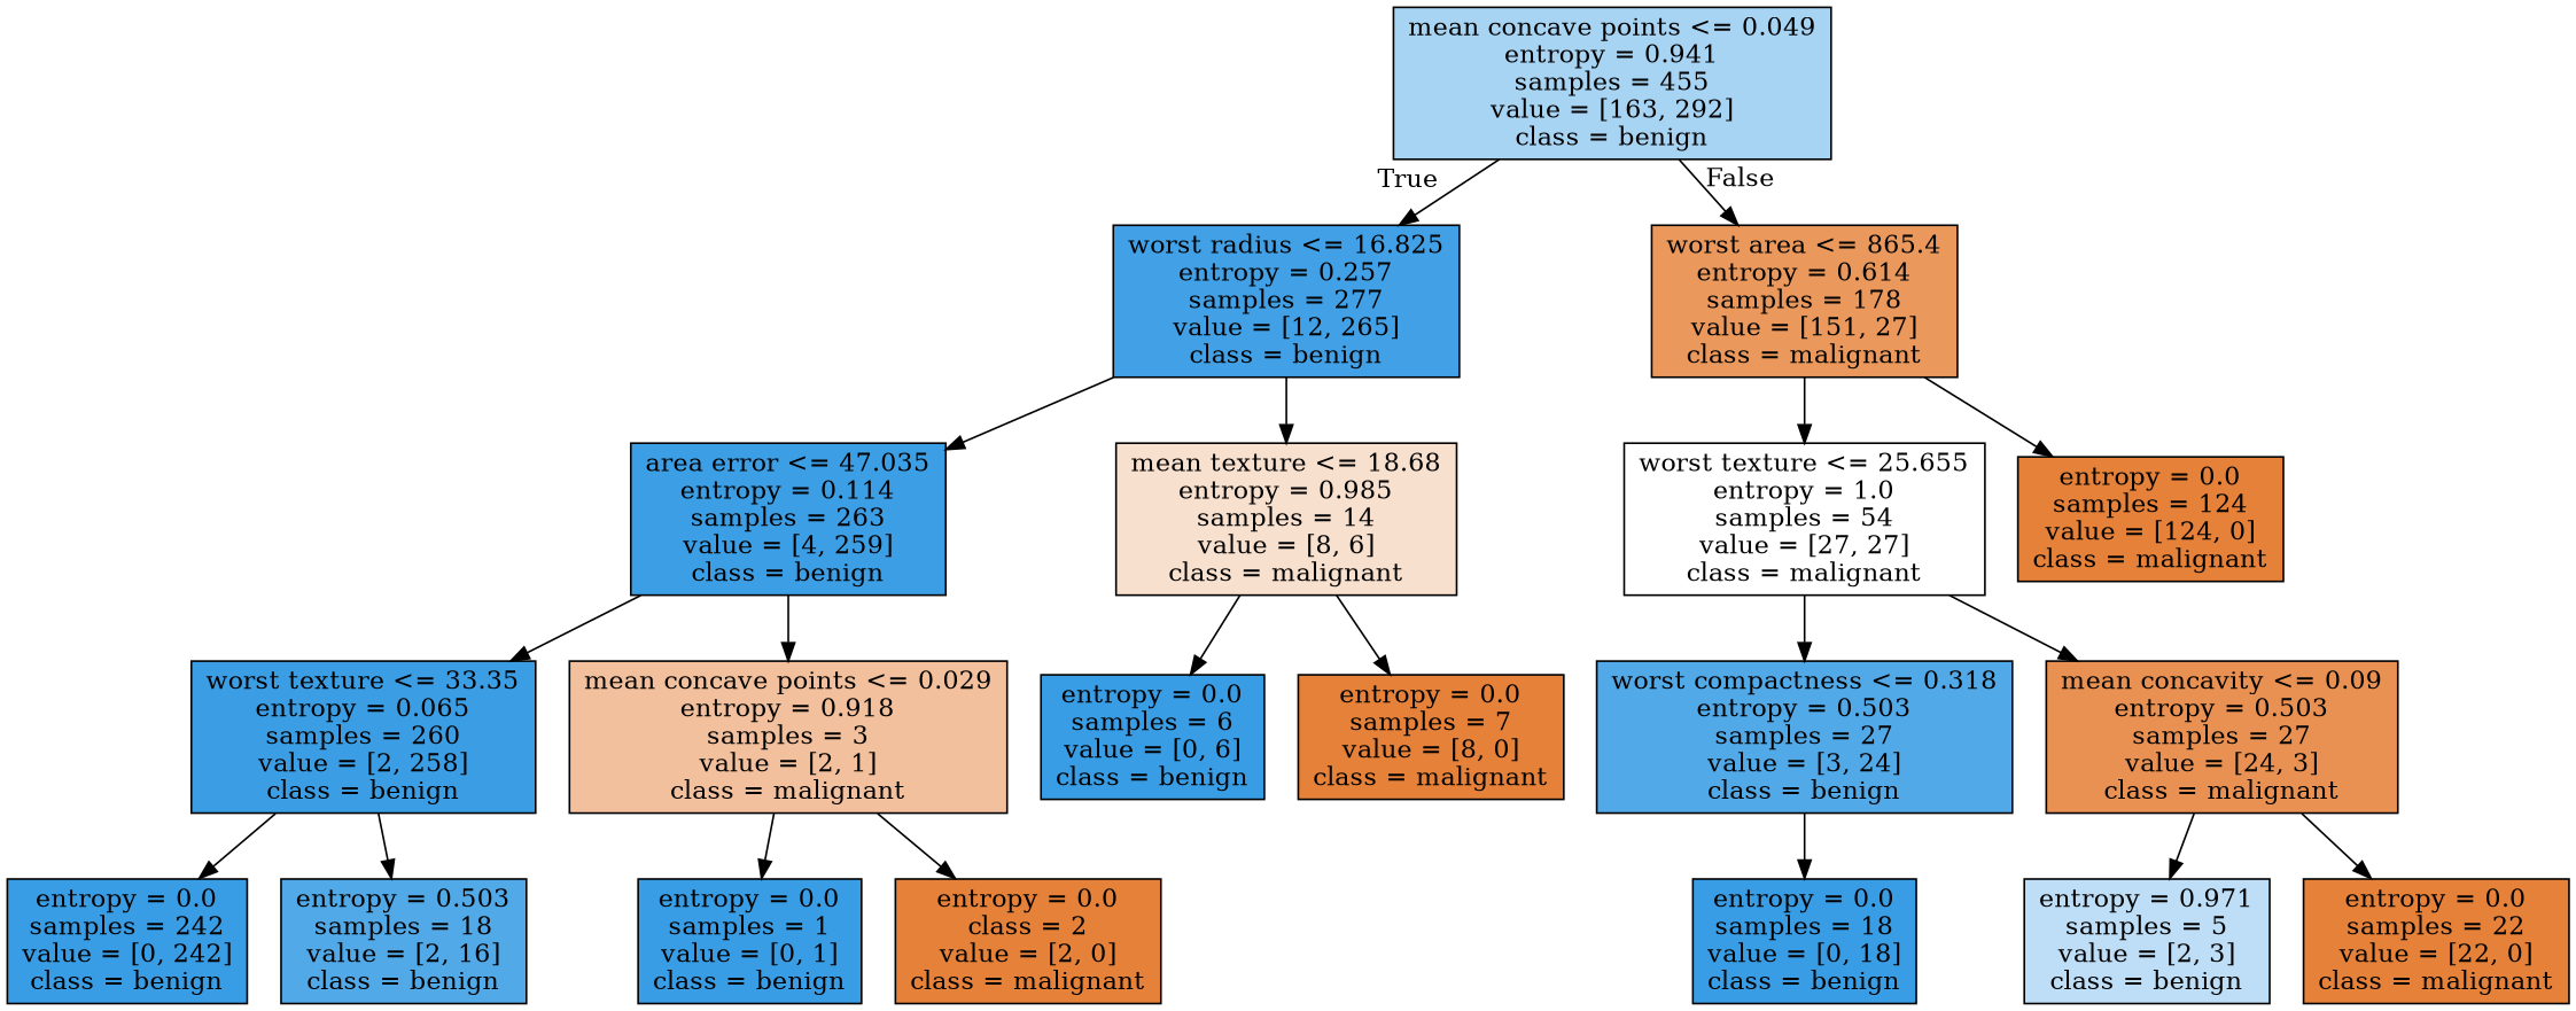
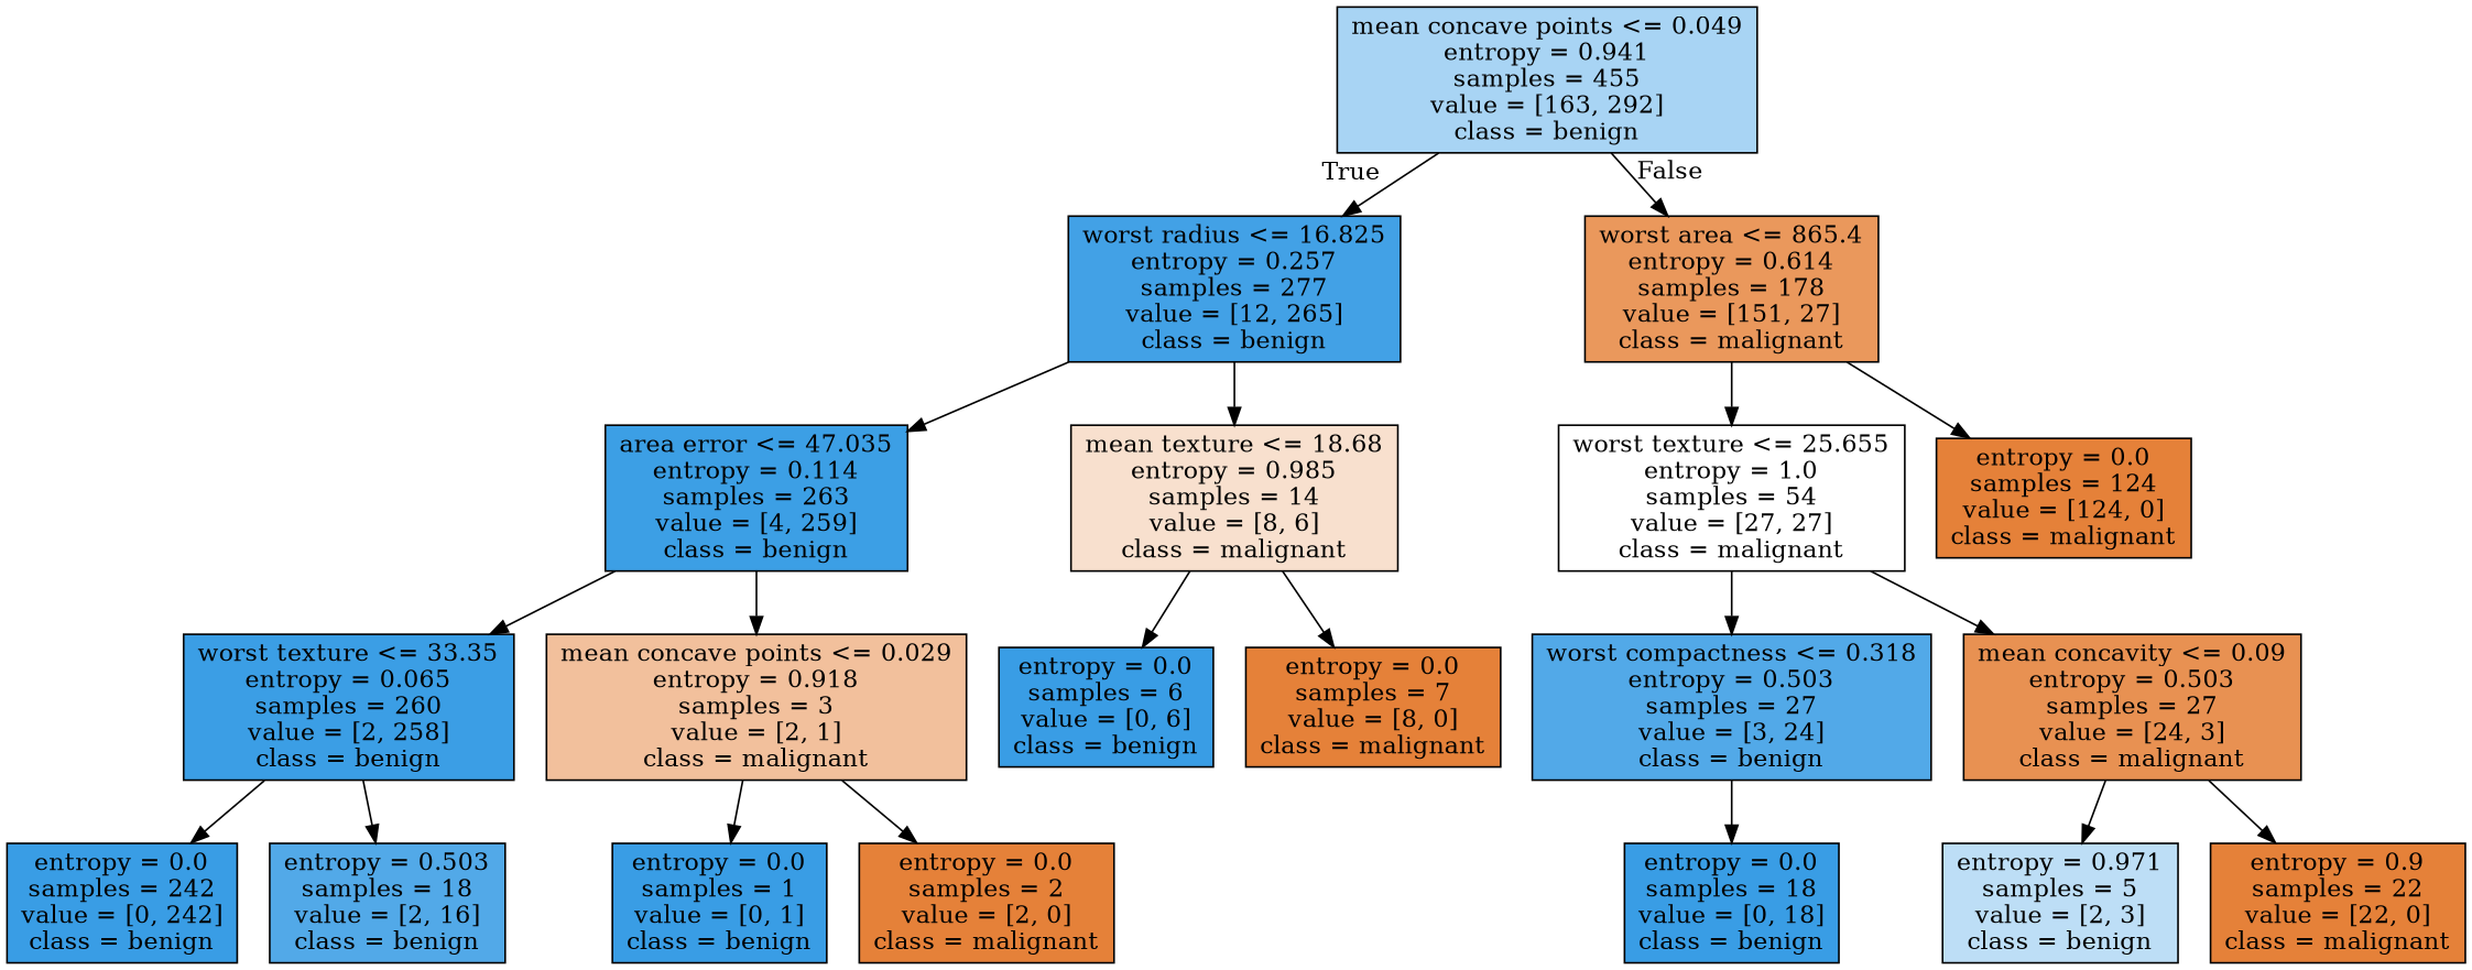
  digraph {
    node [color=black fillcolor="#e58139" shape=box style=filled]
    n1 [fillcolor="#a8d4f4" label="mean concave points <= 0.049\nentropy = 0.941\nsamples = 455\nvalue = [163, 292]\nclass = benign"]
    n2 [fillcolor="#42a1e6" label="worst radius <= 16.825\nentropy = 0.257\nsamples = 277\nvalue = [12, 265]\nclass = benign"]
    n3 [fillcolor="#ea985c" label="worst area <= 865.4\nentropy = 0.614\nsamples = 178\nvalue = [151, 27]\nclass = malignant"]
    n4 [fillcolor="#3c9fe5" label="area error <= 47.035\nentropy = 0.114\nsamples = 263\nvalue = [4, 259]\nclass = benign"]
    n5 [fillcolor="#f8e0ce" label="mean texture <= 18.68\nentropy = 0.985\nsamples = 14\nvalue = [8, 6]\nclass = malignant"]
    n6 [fillcolor="#ffffff" label="worst texture <= 25.655\nentropy = 1.0\nsamples = 54\nvalue = [27, 27]\nclass = malignant"]
    n7 [label="entropy = 0.0\nsamples = 124\nvalue = [124, 0]\nclass = malignant"]
    n8 [fillcolor="#3b9ee5" label="worst texture <= 33.35\nentropy = 0.065\nsamples = 260\nvalue = [2, 258]\nclass = benign"]
    n9 [fillcolor="#f2c09c" label="mean concave points <= 0.029\nentropy = 0.918\nsamples = 3\nvalue = [2, 1]\nclass = malignant"]
    n10 [fillcolor="#399de5" label="entropy = 0.0\nsamples = 6\nvalue = [0, 6]\nclass = benign"]
    n11 [label="entropy = 0.0\nsamples = 7\nvalue = [8, 0]\nclass = malignant"]
    n12 [fillcolor="#399de5" label="entropy = 0.0\nsamples = 242\nvalue = [0, 242]\nclass = benign"]
    n13 [fillcolor="#52a9e8" label="entropy = 0.503\nsamples = 18\nvalue = [2, 16]\nclass = benign"]
    n14 [fillcolor="#399de5" label="entropy = 0.0\nsamples = 1\nvalue = [0, 1]\nclass = benign"]
-   n15 [label="entropy = 0.0\nclass = 2\nvalue = [2, 0]\nclass = malignant"]
+   n15 [label="entropy = 0.0\nsamples = 2\nvalue = [2, 0]\nclass = malignant"]
    n16 [fillcolor="#52a9e8" label="worst compactness <= 0.318\nentropy = 0.503\nsamples = 27\nvalue = [3, 24]\nclass = benign"]
    n17 [fillcolor="#e89152" label="mean concavity <= 0.09\nentropy = 0.503\nsamples = 27\nvalue = [24, 3]\nclass = malignant"]
    n18 [fillcolor="#399de5" label="entropy = 0.0\nsamples = 18\nvalue = [0, 18]\nclass = benign"]
    n19 [fillcolor="#bddef6" label="entropy = 0.971\nsamples = 5\nvalue = [2, 3]\nclass = benign"]
-   n20 [label="entropy = 0.0\nsamples = 22\nvalue = [22, 0]\nclass = malignant"]
+   n20 [label="entropy = 0.9\nsamples = 22\nvalue = [22, 0]\nclass = malignant"]
    n1 -> n2 [headlabel=True labelangle=45 labeldistance=2.5]
    n1 -> n3 [headlabel=False labelangle=-45 labeldistance=2.5]
    n2 -> n4
    n2 -> n5
    n3 -> n6
    n3 -> n7
    n4 -> n8
    n4 -> n9
    n5 -> n10
    n5 -> n11
    n6 -> n16
    n6 -> n17
    n8 -> n12
    n8 -> n13
    n9 -> n14
    n9 -> n15
    n16 -> n18
    n17 -> n19
    n17 -> n20
  }
